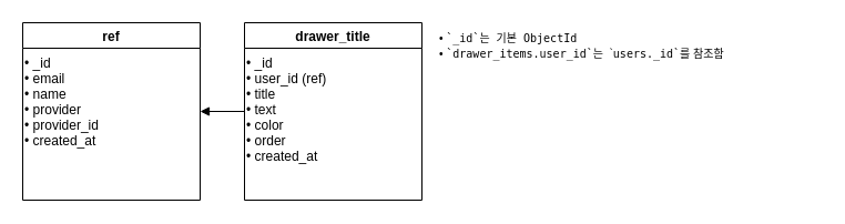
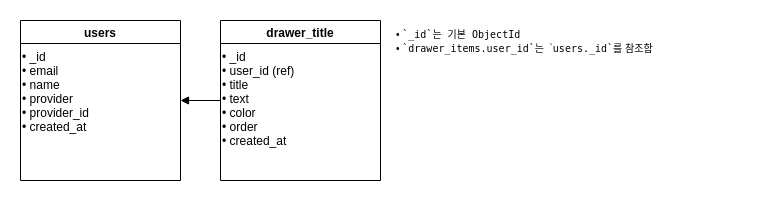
  <mxCell id="0" />
  <mxCell id="1" parent="0" />
- <mxCell id="2" value="ref" style="swimlane;childLayout=stackLayout;horizontal=1;" vertex="1" parent="1"><mxGeometry x="20" y="20" width="160" height="160" as="geometry" /></mxCell>
+ <mxCell id="2" value="users" style="swimlane;childLayout=stackLayout;horizontal=1;" vertex="1" parent="1"><mxGeometry x="20" y="20" width="160" height="160" as="geometry" /></mxCell>
  <mxCell id="3" value="• _id&#10;• email&#10;• name&#10;• provider&#10;• provider_id&#10;• created_at" style="text;" vertex="1" parent="2"><mxGeometry y="23" width="160" height="137" as="geometry" /></mxCell>
  <mxCell id="4" value="drawer_title" style="swimlane;childLayout=stackLayout;horizontal=1;" vertex="1" parent="1"><mxGeometry x="220" y="20" width="160" height="160" as="geometry" /></mxCell>
  <mxCell id="5" value="• _id&#10;• user_id (ref)&#10;• title&#10;• text&#10;• color&#10;• order&#10;• created_at" style="text;" vertex="1" parent="4"><mxGeometry y="23" width="160" height="137" as="geometry" /></mxCell>
  <mxCell id="6" style="endArrow=block;endFill=1;strokeColor=#000000;" edge="1" parent="1" source="4" target="2"><mxGeometry relative="1" as="geometry" /></mxCell>
  <mxCell id="7" value="&lt;code data-start=&quot;853&quot; data-end=&quot;875&quot;&gt;&lt;font style=&quot;font-size: 10px;&quot;&gt;&lt;code style=&quot;&quot; data-end=&quot;820&quot; data-start=&quot;809&quot;&gt;&lt;span style=&quot;font-family: Helvetica; text-wrap-mode: nowrap;&quot;&gt;•&amp;nbsp;&lt;/span&gt;`_id`&lt;/code&gt;는 기본 ObjectId&lt;br&gt;&lt;/font&gt;&lt;/code&gt;&lt;div&gt;&lt;font style=&quot;font-size: 10px;&quot;&gt;&lt;code style=&quot;&quot; data-start=&quot;853&quot; data-end=&quot;875&quot;&gt;&lt;span style=&quot;text-wrap-mode: nowrap; background-color: transparent; color: light-dark(rgb(0, 0, 0), rgb(255, 255, 255)); font-family: Helvetica;&quot;&gt;•&amp;nbsp;&lt;/span&gt;`drawer_items.user_id`&lt;/code&gt;는&amp;nbsp;&lt;b style=&quot;&quot;&gt; &lt;/b&gt;`&lt;code style=&quot;&quot; data-start=&quot;890&quot; data-end=&quot;901&quot;&gt;users._id`&lt;/code&gt;를 참조함&lt;/font&gt;&lt;/div&gt;" style="text;html=1;align=left;verticalAlign=top;whiteSpace=wrap;rounded=0;" vertex="1" parent="1"><mxGeometry x="394" y="20" width="346" height="160" as="geometry" /></mxCell>
